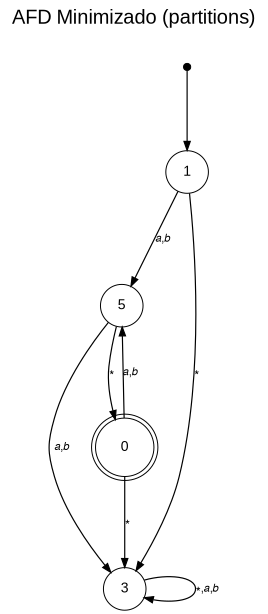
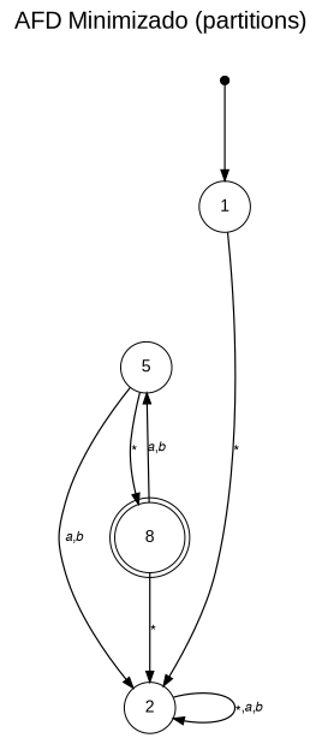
  digraph {
    concentrate=true
    fontname="Liberation Sans"
    fontsize=20
    label="AFD Minimizado (partitions)"
    labelloc=t
    nodesep=0.7
    rankdir=TB
    ranksep=1.1
    splines=true
    node [fontname="Liberation Sans" shape=circle]
    edge [arrowsize=0.9 fontname="Liberation Sans" fontsize=11 labeldistance=1.6 penwidth=1.2]
    __start [height=0.6 shape=point width=0.1]
    1 [height=0.6 width=0.6]
    n3 [height=0.6 label=5 width=0.6]
-   2 [height=0.6 width=0.6 label=3]
-   0 [height=0.6 shape=doublecircle width=0.6]
+   2 [height=0.6 width=0.6]
+   0 [height=0.6 shape=doublecircle width=0.6 label=8]
    __start -> 1
-   1 -> n3 [label="𝑎,𝑏"]
    1 -> 2 [label="∗"]
    n3 -> 2 [label="𝑎,𝑏"]
    n3 -> 0 [label="∗"]
    2 -> 2 [label="∗,𝑎,𝑏"]
    0 -> n3 [label="𝑎,𝑏"]
    0 -> 2 [label="∗"]
  }
